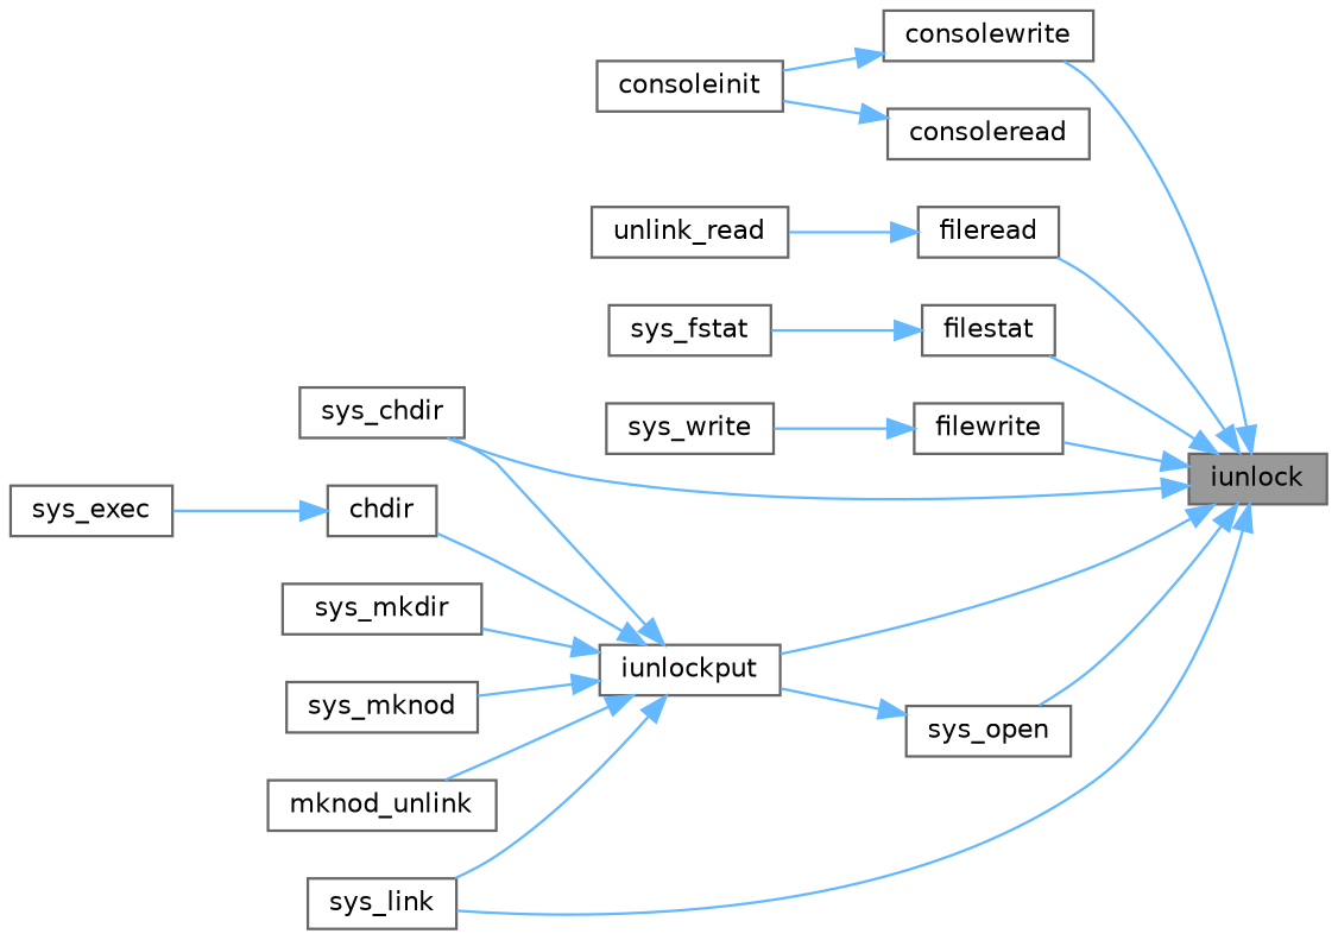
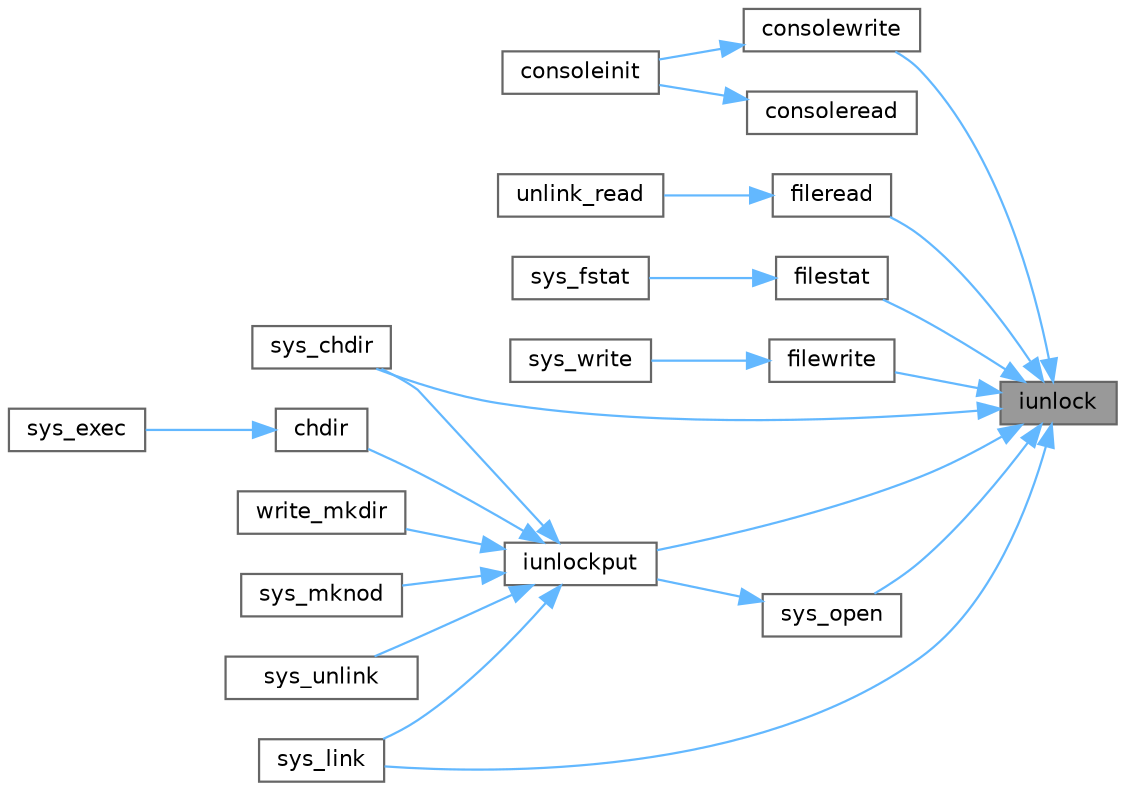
  digraph {
    rankdir=RL
    node [color=grey40 fillcolor=white fontname=Helvetica fontsize=10 shape=box style=filled]
    edge [color=steelblue1 dir=back fontname=Helvetica fontsize=10 labelfontname=Helvetica labelfontsize=10 style=solid]
    n1 [color=gray40 fillcolor=grey60 fontcolor=black height=0.2 label=iunlock width=0.4]
    n2 [height=0.2 label=consolewrite width=0.4]
    n3 [height=0.2 label=fileread width=0.4]
    n4 [height=0.2 label=filestat width=0.4]
    n5 [height=0.2 label=filewrite width=0.4]
    n6 [height=0.2 label=iunlockput width=0.4]
    n7 [height=0.2 label=sys_chdir width=0.4]
    n8 [height=0.2 label=sys_link width=0.4]
    n9 [height=0.2 label=sys_open width=0.4]
    n10 [height=0.2 label=consoleread width=0.4]
    n11 [height=0.2 label=consoleinit width=0.4]
    n12 [height=0.2 label=unlink_read width=0.4]
    n13 [height=0.2 label=sys_fstat width=0.4]
    n14 [height=0.2 label=sys_write width=0.4]
    n15 [height=0.2 label=chdir width=0.4]
-   n16 [height=0.2 label=sys_mkdir width=0.4]
+   n16 [height=0.2 label=write_mkdir width=0.4]
    n17 [height=0.2 label=sys_mknod width=0.4]
-   n18 [height=0.2 label=mknod_unlink width=0.4]
+   n18 [height=0.2 label=sys_unlink width=0.4]
    n19 [height=0.2 label=sys_exec width=0.4]
    n1 -> n2
    n1 -> n3
    n1 -> n4
    n1 -> n5
    n1 -> n6
    n1 -> n7
    n1 -> n8
    n1 -> n9
    n2 -> n11
    n3 -> n12
    n4 -> n13
    n5 -> n14
    n6 -> n7
    n6 -> n8
    n6 -> n15
    n6 -> n16
    n6 -> n17
    n6 -> n18
    n9 -> n6
    n10 -> n11
    n15 -> n19
  }
